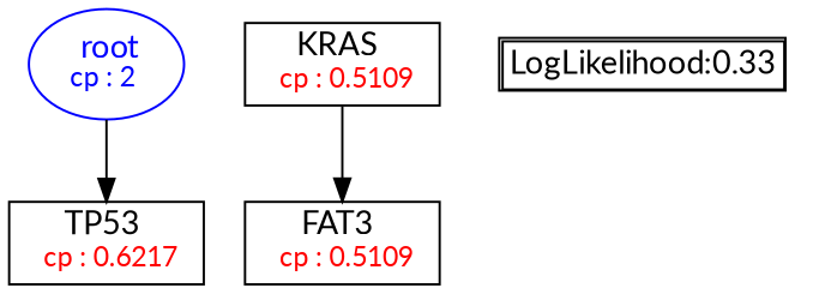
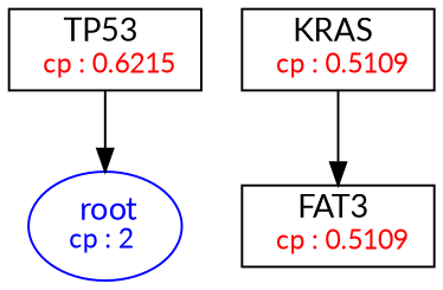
  digraph {
    fontname=Lato
    fontsize=10
    node [fontname=Lato shape=box]
    edge [fontname=Lato]
    n1 [color=Blue label=<<font color='Blue'> root</font><br/><font color='Blue' POINT-SIZE='12'>cp : 2 </font>> shape=oval]
-   n2 [label=<TP53 <br/> <font color='Red' POINT-SIZE='12'> cp : 0.6217 </font>>]
+   n2 [label=<TP53 <br/> <font color='Red' POINT-SIZE='12'> cp : 0.6215 </font>>]
    n3 [label=<KRAS <br/> <font color='Red' POINT-SIZE='12'> cp : 0.5109 </font>>]
    n4 [label=<FAT3 <br/> <font color='Red' POINT-SIZE='12'> cp : 0.5109 </font>>]
-   n5 [label=<<TABLE BORDER="1" CELLBORDER="1" CELLSPACING="0" >     <TR><TD ALIGN="LEFT">LogLikelihood:0.33</TD></TR>     </TABLE>> shape=plaintext]
-   n1 -> n2
+   n2 -> n1
    n3 -> n4
  }
